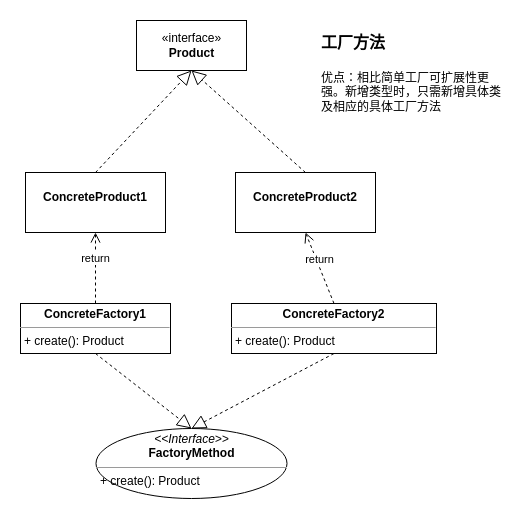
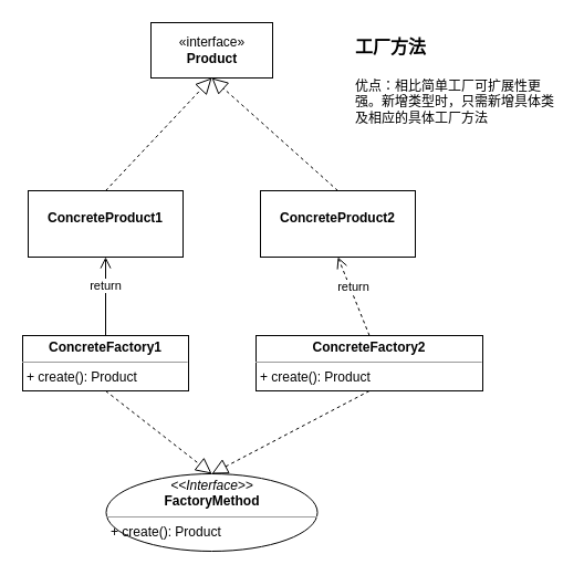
  <mxCell id="0" />
  <mxCell id="1" parent="0" />
  <mxCell id="2" value="«interface»&lt;br&gt;&lt;b&gt;Product&lt;/b&gt;" style="html=1;" vertex="1" parent="1"><mxGeometry x="136" y="20" width="110" height="50" as="geometry" /></mxCell>
  <mxCell id="3" value="&lt;p style=&quot;margin: 0px ; margin-top: 4px ; text-align: center&quot;&gt;&lt;br&gt;&lt;b&gt;ConcreteProduct1&lt;/b&gt;&lt;/p&gt;" style="verticalAlign=top;align=left;overflow=fill;fontSize=12;fontFamily=Helvetica;html=1;" vertex="1" parent="1"><mxGeometry x="25" y="172" width="140" height="60" as="geometry" /></mxCell>
  <mxCell id="4" value="&lt;p style=&quot;margin: 0px ; margin-top: 4px ; text-align: center&quot;&gt;&lt;br&gt;&lt;b&gt;ConcreteProduct2&lt;/b&gt;&lt;/p&gt;" style="verticalAlign=top;align=left;overflow=fill;fontSize=12;fontFamily=Helvetica;html=1;" vertex="1" parent="1"><mxGeometry x="235" y="172" width="140" height="60" as="geometry" /></mxCell>
  <mxCell id="5" value="" style="endArrow=block;dashed=1;endFill=0;endSize=12;html=1;exitX=0.5;exitY=0;exitDx=0;exitDy=0;entryX=0.5;entryY=1;entryDx=0;entryDy=0;" edge="1" parent="1" source="3" target="2"><mxGeometry width="160" relative="1" as="geometry"><mxPoint x="-45" y="122" as="sourcePoint" /><mxPoint x="115" y="122" as="targetPoint" /></mxGeometry></mxCell>
  <mxCell id="6" value="" style="endArrow=block;dashed=1;endFill=0;endSize=12;html=1;exitX=0.5;exitY=0;exitDx=0;exitDy=0;entryX=0.5;entryY=1;entryDx=0;entryDy=0;" edge="1" parent="1" source="4" target="2"><mxGeometry width="160" relative="1" as="geometry"><mxPoint x="105" y="182" as="sourcePoint" /><mxPoint x="240" y="72" as="targetPoint" /></mxGeometry></mxCell>
  <mxCell id="7" value="" style="endArrow=block;dashed=1;endFill=0;endSize=12;html=1;exitX=0.5;exitY=1;exitDx=0;exitDy=0;entryX=0.5;entryY=0;entryDx=0;entryDy=0;" edge="1" parent="1" source="10" target="9"><mxGeometry width="160" relative="1" as="geometry"><mxPoint x="96" y="303" as="sourcePoint" /><mxPoint x="200" y="398" as="targetPoint" /></mxGeometry></mxCell>
  <mxCell id="8" value="" style="endArrow=block;dashed=1;endFill=0;endSize=12;html=1;exitX=0.5;exitY=1;exitDx=0;exitDy=0;entryX=0.5;entryY=0;entryDx=0;entryDy=0;" edge="1" parent="1" source="11" target="9"><mxGeometry width="160" relative="1" as="geometry"><mxPoint x="306" y="303" as="sourcePoint" /><mxPoint x="200" y="398" as="targetPoint" /></mxGeometry></mxCell>
  <mxCell id="9" value="&lt;p style=&quot;margin: 0px ; margin-top: 4px ; text-align: center&quot;&gt;&lt;i&gt;&amp;lt;&amp;lt;Interface&amp;gt;&amp;gt;&lt;/i&gt;&lt;br&gt;&lt;b&gt;FactoryMethod&lt;/b&gt;&lt;/p&gt;&lt;hr size=&quot;1&quot;&gt;&lt;p style=&quot;margin: 0px ; margin-left: 4px&quot;&gt;&lt;/p&gt;&lt;p style=&quot;margin: 0px ; margin-left: 4px&quot;&gt;+ create(): Product&lt;br&gt;&lt;/p&gt;" style="ellipse;verticalAlign=top;align=left;overflow=fill;fontSize=12;fontFamily=Helvetica;html=1;" vertex="1" parent="1"><mxGeometry x="95.5" y="428" width="191" height="70" as="geometry" /></mxCell>
  <mxCell id="10" value="&lt;p style=&quot;margin: 0px ; margin-top: 4px ; text-align: center&quot;&gt;&lt;b&gt;ConcreteFactory1&lt;/b&gt;&lt;/p&gt;&lt;hr size=&quot;1&quot;&gt;&lt;p style=&quot;margin: 0px ; margin-left: 4px&quot;&gt;&lt;/p&gt;&lt;p style=&quot;margin: 0px ; margin-left: 4px&quot;&gt;+ create(): Product&lt;br&gt;&lt;/p&gt;" style="verticalAlign=top;align=left;overflow=fill;fontSize=12;fontFamily=Helvetica;html=1;" vertex="1" parent="1"><mxGeometry x="20" y="303" width="150" height="50" as="geometry" /></mxCell>
  <mxCell id="11" value="&lt;p style=&quot;margin: 0px ; margin-top: 4px ; text-align: center&quot;&gt;&lt;b&gt;ConcreteFactory2&lt;/b&gt;&lt;/p&gt;&lt;hr size=&quot;1&quot;&gt;&lt;p style=&quot;margin: 0px ; margin-left: 4px&quot;&gt;&lt;/p&gt;&lt;p style=&quot;margin: 0px ; margin-left: 4px&quot;&gt;+ create(): Product&lt;br&gt;&lt;/p&gt;" style="verticalAlign=top;align=left;overflow=fill;fontSize=12;fontFamily=Helvetica;html=1;" vertex="1" parent="1"><mxGeometry x="231" y="303" width="205" height="50" as="geometry" /></mxCell>
- <mxCell id="12" value="return" style="html=1;verticalAlign=bottom;endArrow=open;dashed=1;endSize=8;exitX=0.5;exitY=0;exitDx=0;exitDy=0;entryX=0.5;entryY=1;entryDx=0;entryDy=0;" edge="1" parent="1" source="10" target="3"><mxGeometry relative="1" as="geometry"><mxPoint x="196" y="242" as="sourcePoint" /><mxPoint x="116" y="242" as="targetPoint" /></mxGeometry></mxCell>
+ <mxCell id="12" value="return" style="html=1;verticalAlign=bottom;endArrow=open;dashed=0;endSize=8;exitX=0.5;exitY=0;exitDx=0;exitDy=0;entryX=0.5;entryY=1;entryDx=0;entryDy=0;" edge="1" parent="1" source="10" target="3"><mxGeometry relative="1" as="geometry"><mxPoint x="196" y="242" as="sourcePoint" /><mxPoint x="116" y="242" as="targetPoint" /></mxGeometry></mxCell>
  <mxCell id="13" value="return" style="html=1;verticalAlign=bottom;endArrow=open;dashed=1;endSize=8;entryX=0.5;entryY=1;entryDx=0;entryDy=0;exitX=0.5;exitY=0;exitDx=0;exitDy=0;" edge="1" parent="1" source="11" target="4"><mxGeometry relative="1" as="geometry"><mxPoint x="346" y="272" as="sourcePoint" /><mxPoint x="266" y="272" as="targetPoint" /></mxGeometry></mxCell>
  <mxCell id="14" value="&lt;h1&gt;&lt;span style=&quot;font-size: 16px&quot;&gt;工厂方法&lt;/span&gt;&lt;/h1&gt;&lt;p&gt;优点：相比简单工厂可扩展性更强。新增类型时，只需新增具体类及相应的具体工厂方法&lt;/p&gt;" style="text;html=1;strokeColor=none;fillColor=none;spacing=5;spacingTop=-20;whiteSpace=wrap;overflow=hidden;rounded=0;" vertex="1" parent="1"><mxGeometry x="316" y="20" width="190" height="120" as="geometry" /></mxCell>
